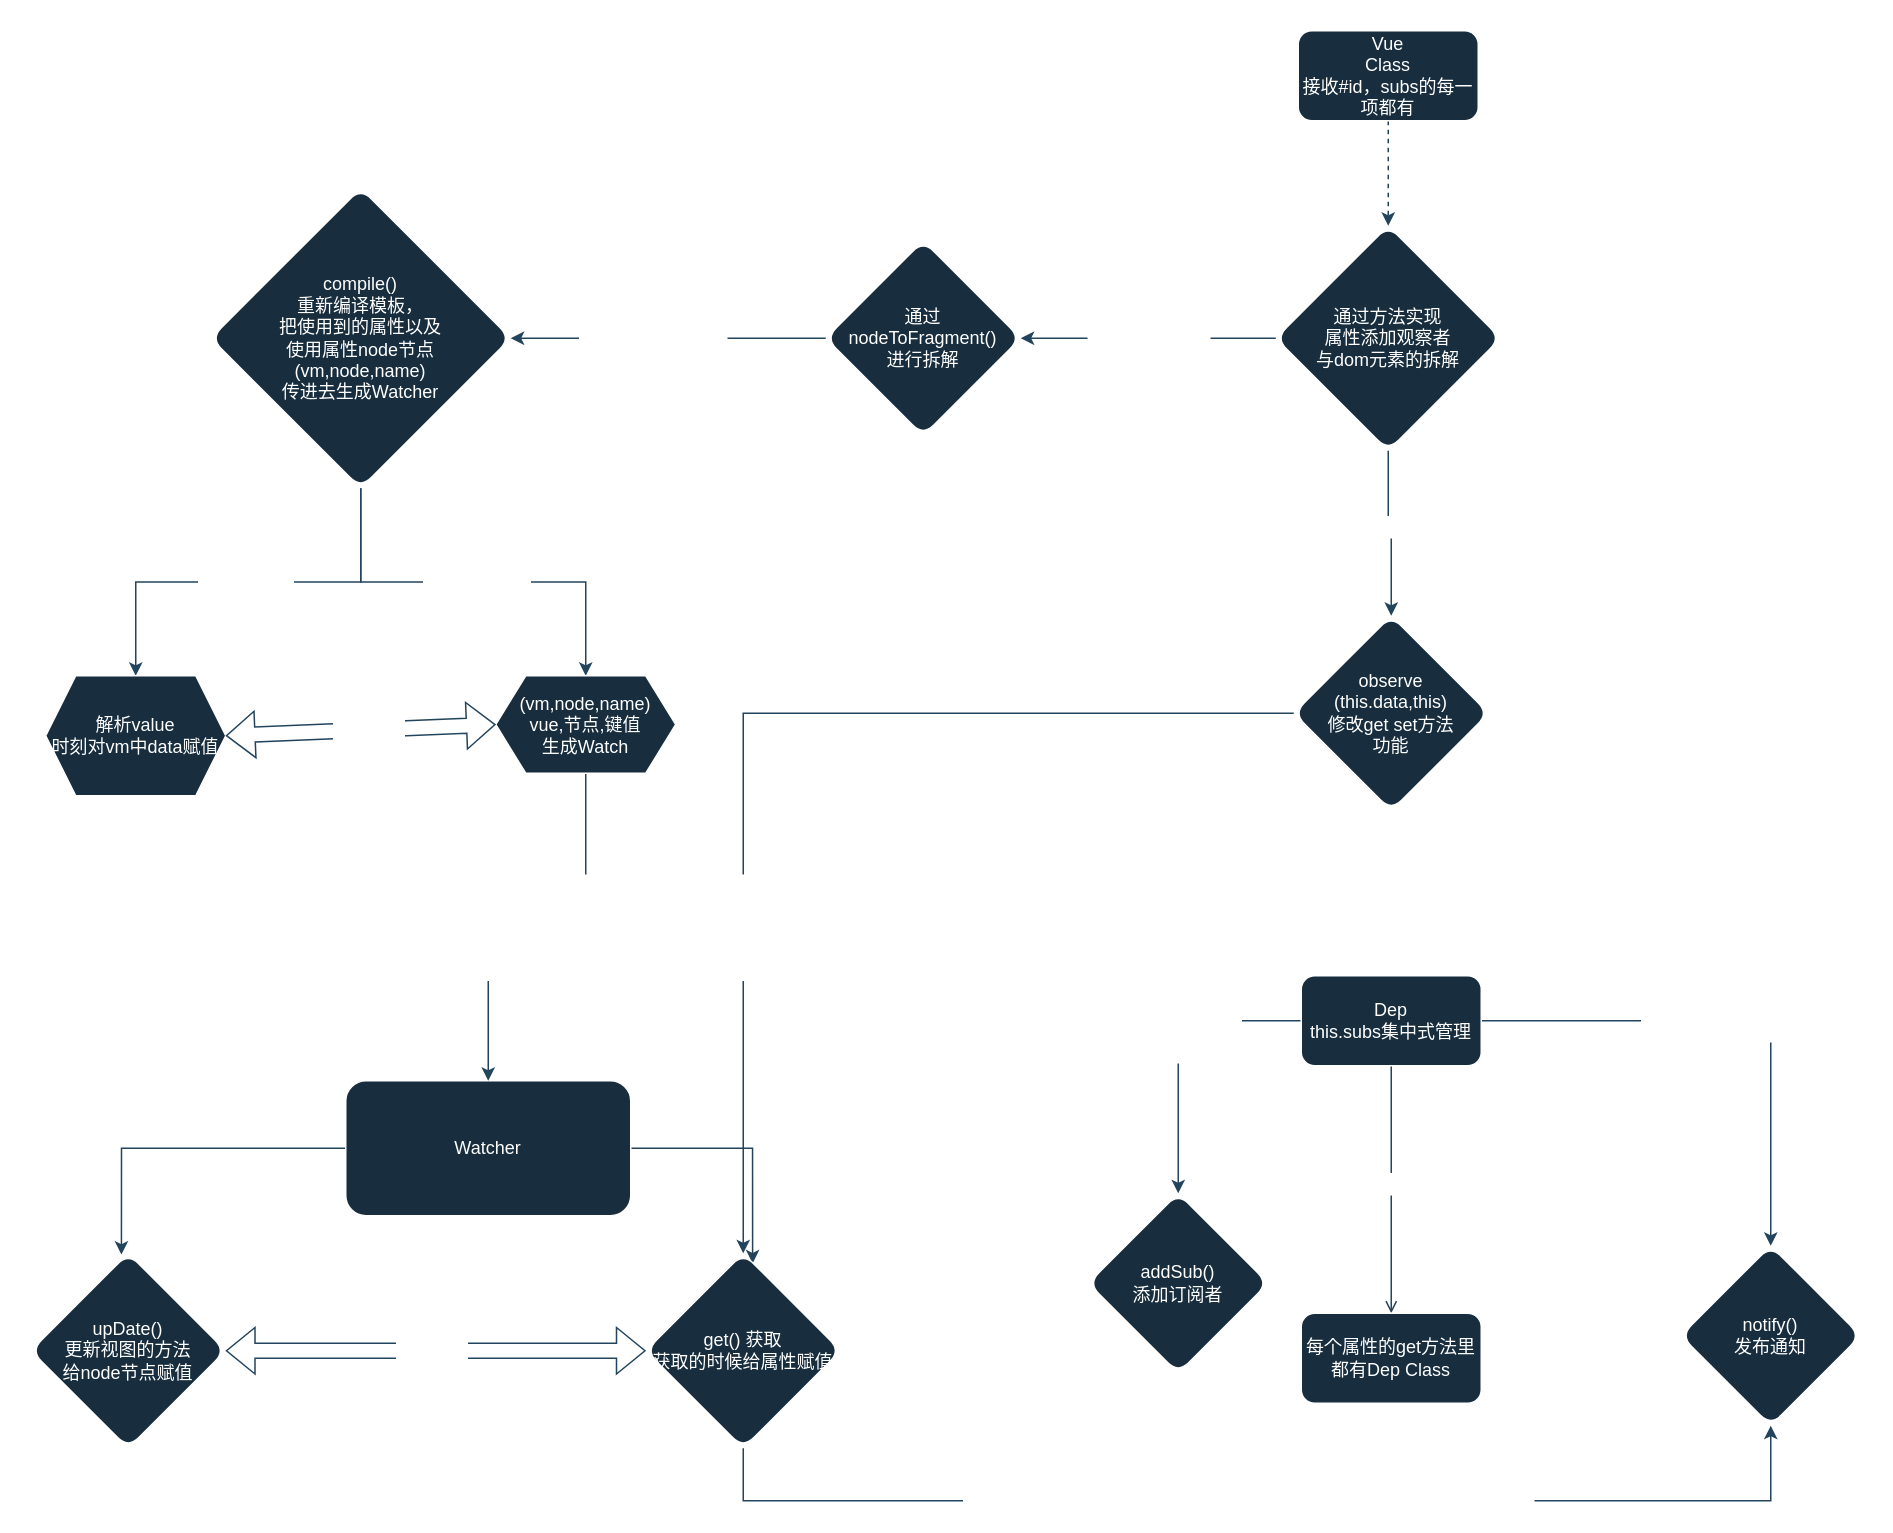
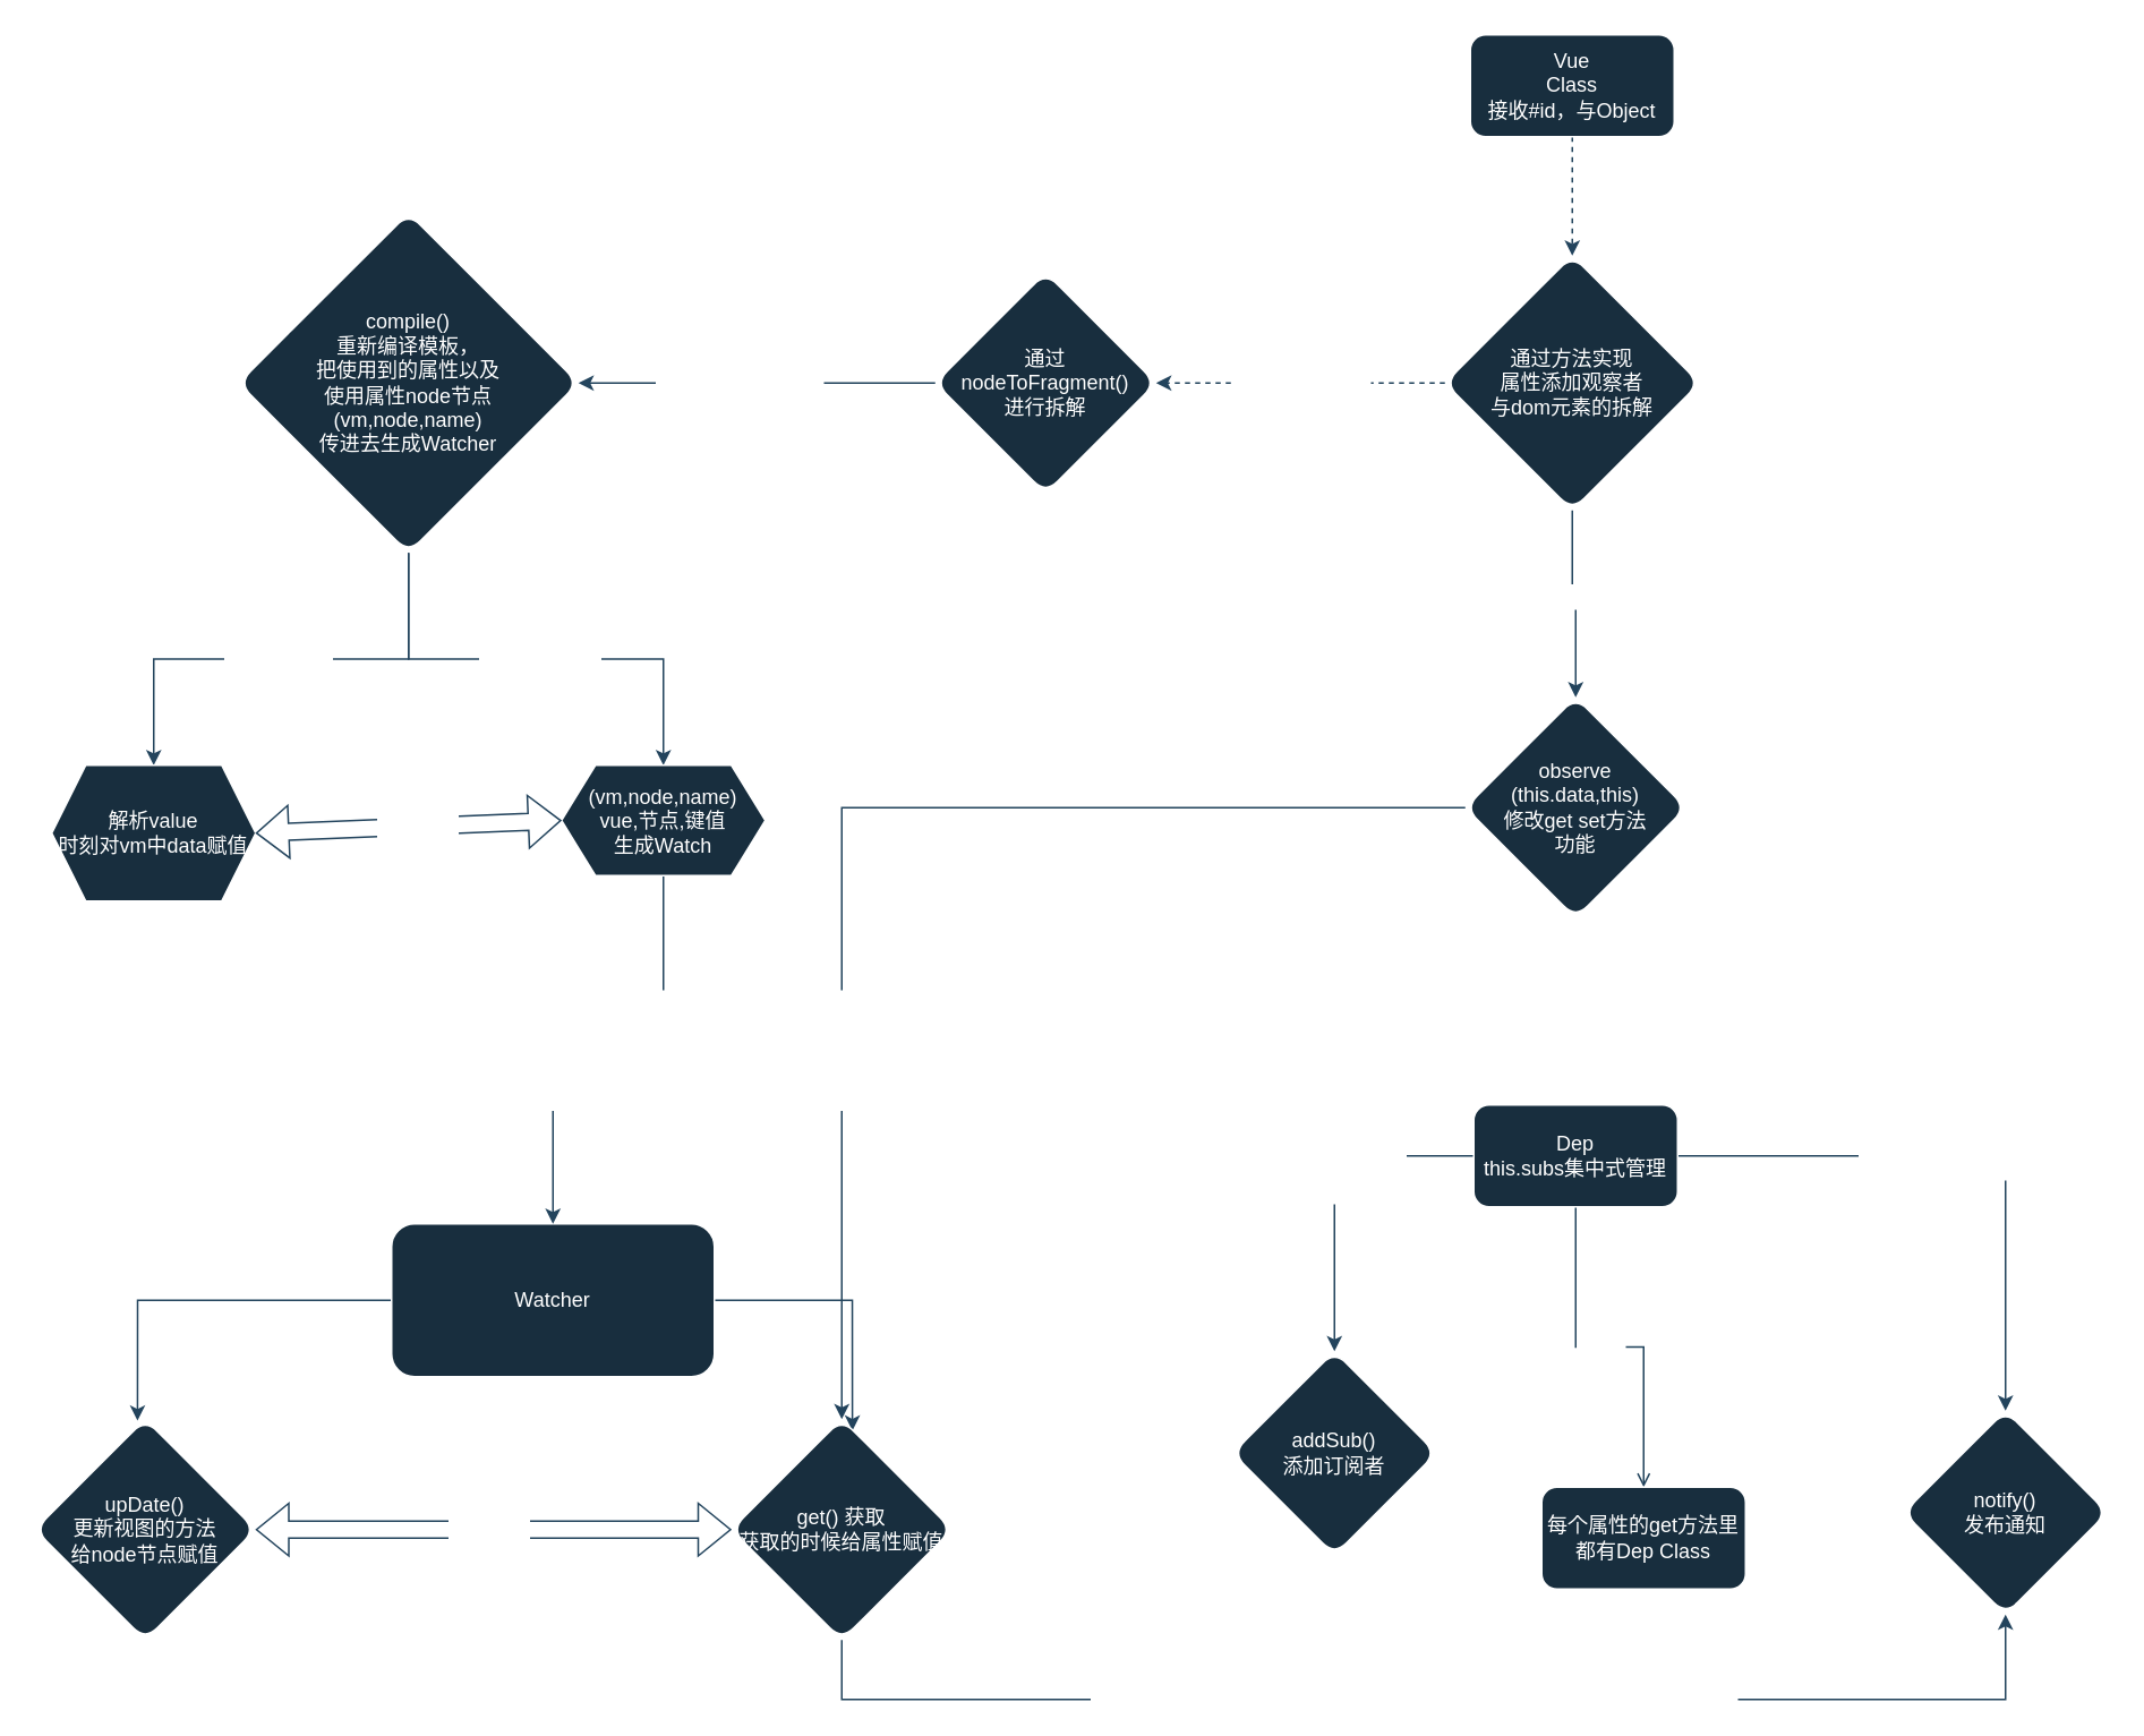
  <mxCell id="0" />
  <mxCell id="1" parent="0" />
  <mxCell id="2" style="edgeStyle=orthogonalEdgeStyle;rounded=0;orthogonalLoop=1;jettySize=auto;html=1;entryX=0.465;entryY=0.007;entryDx=0;entryDy=0;entryPerimeter=0;strokeColor=#23445D;fontSize=12;" parent="1" source="4" target="12" edge="1"><mxGeometry relative="1" as="geometry" /></mxCell>
  <mxCell id="3" style="edgeStyle=orthogonalEdgeStyle;rounded=0;orthogonalLoop=1;jettySize=auto;html=1;entryX=0.548;entryY=0.052;entryDx=0;entryDy=0;entryPerimeter=0;strokeColor=#23445D;fontSize=12;" parent="1" source="4" target="15" edge="1"><mxGeometry relative="1" as="geometry" /></mxCell>
  <mxCell id="4" value="Watcher" style="rounded=1;whiteSpace=wrap;html=1;strokeColor=#FFFFFF;fontColor=#FFFFFF;fillColor=#182E3E;" parent="1" vertex="1"><mxGeometry x="230" y="720" width="190" height="90" as="geometry" /></mxCell>
  <mxCell id="5" value="" style="edgeStyle=orthogonalEdgeStyle;rounded=0;orthogonalLoop=1;jettySize=auto;html=1;strokeColor=#23445D;" parent="1" source="11" target="17" edge="1"><mxGeometry relative="1" as="geometry" /></mxCell>
  <mxCell id="6" value="get&lt;br&gt;获取的时候调用" style="edgeLabel;html=1;align=center;verticalAlign=middle;resizable=0;points=[];fontSize=12;fontColor=#FFFFFF;" parent="5" vertex="1" connectable="0"><mxGeometry x="-0.033" y="-1" relative="1" as="geometry"><mxPoint as="offset" /></mxGeometry></mxCell>
  <mxCell id="7" style="edgeStyle=orthogonalEdgeStyle;rounded=0;orthogonalLoop=1;jettySize=auto;html=1;strokeColor=#23445D;" parent="1" source="11" target="16" edge="1"><mxGeometry relative="1" as="geometry" /></mxCell>
  <mxCell id="8" value="set&lt;br&gt;修改属性的时候调用" style="edgeLabel;html=1;align=center;verticalAlign=middle;resizable=0;points=[];fontSize=12;fontColor=#FFFFFF;" parent="7" vertex="1" connectable="0"><mxGeometry x="-0.072" y="1" relative="1" as="geometry"><mxPoint as="offset" /></mxGeometry></mxCell>
  <mxCell id="9" value="" style="edgeStyle=orthogonalEdgeStyle;rounded=0;orthogonalLoop=1;jettySize=auto;html=1;strokeColor=#23445D;fontSize=12;endArrow=open;" parent="1" source="11" target="37" edge="1"><mxGeometry relative="1" as="geometry" /></mxCell>
  <mxCell id="10" value="result" style="edgeLabel;html=1;align=center;verticalAlign=middle;resizable=0;points=[];fontSize=12;fontColor=#FFFFFF;" parent="9" vertex="1" connectable="0"><mxGeometry x="-0.055" relative="1" as="geometry"><mxPoint as="offset" /></mxGeometry></mxCell>
  <mxCell id="11" value="Dep&lt;br&gt;this.subs集中式管理" style="rounded=1;whiteSpace=wrap;html=1;strokeColor=#FFFFFF;fontColor=#FFFFFF;fillColor=#182E3E;" parent="1" vertex="1"><mxGeometry x="867" y="650" width="120" height="60" as="geometry" /></mxCell>
  <mxCell id="12" value="upDate()&lt;br&gt;更新视图的方法&lt;br&gt;给node节点赋值&lt;br&gt;" style="rhombus;whiteSpace=wrap;html=1;fillColor=#182E3E;strokeColor=#FFFFFF;fontColor=#FFFFFF;rounded=1;" parent="1" vertex="1"><mxGeometry x="20" y="835" width="130" height="130" as="geometry" /></mxCell>
  <mxCell id="13" style="edgeStyle=orthogonalEdgeStyle;rounded=0;orthogonalLoop=1;jettySize=auto;html=1;entryX=0.5;entryY=1;entryDx=0;entryDy=0;strokeColor=#23445D;fontSize=12;" parent="1" source="15" target="16" edge="1"><mxGeometry relative="1" as="geometry"><Array as="points"><mxPoint x="495" y="1000" /><mxPoint x="1180" y="1000" /></Array></mxGeometry></mxCell>
  <mxCell id="14" value="赋值的时候就会调用修改后的set方法&amp;nbsp; 而set方法里有就Dep的notify方法&amp;nbsp;&lt;br&gt;&amp;nbsp;而notify方法在this.subs里面找对应的Watcher去操作视图发生变化" style="edgeLabel;html=1;align=center;verticalAlign=middle;resizable=0;points=[];fontSize=12;fontColor=#FFFFFF;" parent="13" vertex="1" connectable="0"><mxGeometry x="-0.036" relative="1" as="geometry"><mxPoint as="offset" /></mxGeometry></mxCell>
  <mxCell id="15" value="get() 获取&lt;br&gt;获取的时候给属性赋值" style="rhombus;whiteSpace=wrap;html=1;fillColor=#182E3E;strokeColor=#FFFFFF;fontColor=#FFFFFF;rounded=1;" parent="1" vertex="1"><mxGeometry x="430" y="835" width="130" height="130" as="geometry" /></mxCell>
  <mxCell id="16" value="notify()&lt;br&gt;发布通知" style="rhombus;whiteSpace=wrap;html=1;fillColor=#182E3E;strokeColor=#FFFFFF;fontColor=#FFFFFF;rounded=1;" parent="1" vertex="1"><mxGeometry x="1120" y="830" width="120" height="120" as="geometry" /></mxCell>
  <mxCell id="17" value="addSub()&lt;br&gt;添加订阅者" style="rhombus;whiteSpace=wrap;html=1;fillColor=#182E3E;strokeColor=#FFFFFF;fontColor=#FFFFFF;rounded=1;" parent="1" vertex="1"><mxGeometry x="725" y="795" width="120" height="120" as="geometry" /></mxCell>
  <mxCell id="18" value="" style="edgeStyle=orthogonalEdgeStyle;rounded=0;orthogonalLoop=1;jettySize=auto;html=1;strokeColor=#23445D;dashed=1;" parent="1" source="19" target="24" edge="1"><mxGeometry relative="1" as="geometry" /></mxCell>
- <mxCell id="19" value="Vue&lt;br&gt;Class&lt;br&gt;接收#id，subs的每一项都有" style="rounded=1;whiteSpace=wrap;html=1;strokeColor=#FFFFFF;fontColor=#FFFFFF;fillColor=#182E3E;" parent="1" vertex="1"><mxGeometry x="865" y="20" width="120" height="60" as="geometry" /></mxCell>
- <mxCell id="20" value="" style="edgeStyle=orthogonalEdgeStyle;rounded=0;orthogonalLoop=1;jettySize=auto;html=1;strokeColor=#23445D;" parent="1" source="24" target="29" edge="1"><mxGeometry relative="1" as="geometry" /></mxCell>
+ <mxCell id="19" value="Vue&lt;br&gt;Class&lt;br&gt;接收#id，与Object" style="rounded=1;whiteSpace=wrap;html=1;strokeColor=#FFFFFF;fontColor=#FFFFFF;fillColor=#182E3E;" parent="1" vertex="1"><mxGeometry x="865" y="20" width="120" height="60" as="geometry" /></mxCell>
+ <mxCell id="20" value="" style="edgeStyle=orthogonalEdgeStyle;rounded=0;orthogonalLoop=1;jettySize=auto;html=1;strokeColor=#23445D;dashed=1;" parent="1" source="24" target="29" edge="1"><mxGeometry relative="1" as="geometry" /></mxCell>
  <mxCell id="21" value="2.拆解引用属性" style="edgeLabel;html=1;align=center;verticalAlign=middle;resizable=0;points=[];fontSize=12;fontColor=#FFFFFF;" parent="20" vertex="1" connectable="0"><mxGeometry x="0.214" relative="1" as="geometry"><mxPoint x="17" as="offset" /></mxGeometry></mxCell>
  <mxCell id="22" style="edgeStyle=orthogonalEdgeStyle;rounded=0;orthogonalLoop=1;jettySize=auto;html=1;strokeColor=#23445D;" parent="1" source="24" target="26" edge="1"><mxGeometry relative="1" as="geometry" /></mxCell>
  <mxCell id="23" value="1.修改原有的属性的get set方法添加新的需求" style="edgeLabel;html=1;align=center;verticalAlign=middle;resizable=0;points=[];fontSize=12;fontColor=#FFFFFF;" parent="22" vertex="1" connectable="0"><mxGeometry x="-0.116" relative="1" as="geometry"><mxPoint x="58" as="offset" /></mxGeometry></mxCell>
  <mxCell id="24" value="通过方法实现&lt;br&gt;属性添加观察者&lt;br&gt;与dom元素的拆解" style="rhombus;whiteSpace=wrap;html=1;fillColor=#182E3E;strokeColor=#FFFFFF;fontColor=#FFFFFF;rounded=1;" parent="1" vertex="1"><mxGeometry x="850" y="150" width="150" height="150" as="geometry" /></mxCell>
  <mxCell id="25" style="edgeStyle=orthogonalEdgeStyle;rounded=0;orthogonalLoop=1;jettySize=auto;html=1;strokeColor=#23445D;" parent="1" source="26" target="15" edge="1"><mxGeometry relative="1" as="geometry" /></mxCell>
  <mxCell id="26" value="observe&lt;br&gt;(this.data,this)&lt;br&gt;修改get set方法&lt;br&gt;功能" style="rhombus;whiteSpace=wrap;html=1;fillColor=#182E3E;strokeColor=#FFFFFF;fontColor=#FFFFFF;rounded=1;" parent="1" vertex="1"><mxGeometry x="862" y="410" width="130" height="130" as="geometry" /></mxCell>
  <mxCell id="27" value="" style="edgeStyle=orthogonalEdgeStyle;rounded=0;orthogonalLoop=1;jettySize=auto;html=1;strokeColor=#23445D;" parent="1" source="29" target="34" edge="1"><mxGeometry relative="1" as="geometry" /></mxCell>
  <mxCell id="28" value="传入#id与this(Vue)" style="edgeLabel;html=1;align=center;verticalAlign=middle;resizable=0;points=[];fontSize=12;fontColor=#FFFFFF;" parent="27" vertex="1" connectable="0"><mxGeometry x="0.102" y="-1" relative="1" as="geometry"><mxPoint as="offset" /></mxGeometry></mxCell>
  <mxCell id="29" value="通过&lt;br&gt;nodeToFragment()&lt;br&gt;进行拆解" style="rhombus;whiteSpace=wrap;html=1;fillColor=#182E3E;strokeColor=#FFFFFF;fontColor=#FFFFFF;rounded=1;" parent="1" vertex="1"><mxGeometry x="550" y="160" width="130" height="130" as="geometry" /></mxCell>
  <mxCell id="30" style="edgeStyle=orthogonalEdgeStyle;rounded=0;orthogonalLoop=1;jettySize=auto;html=1;entryX=0.5;entryY=0;entryDx=0;entryDy=0;strokeColor=#23445D;fontSize=12;" parent="1" source="34" target="38" edge="1"><mxGeometry relative="1" as="geometry" /></mxCell>
  <mxCell id="31" value="v-mode节点" style="edgeLabel;html=1;align=center;verticalAlign=middle;resizable=0;points=[];fontSize=12;fontColor=#FFFFFF;" parent="30" vertex="1" connectable="0"><mxGeometry x="0.072" relative="1" as="geometry"><mxPoint x="7" as="offset" /></mxGeometry></mxCell>
  <mxCell id="32" style="edgeStyle=orthogonalEdgeStyle;rounded=0;orthogonalLoop=1;jettySize=auto;html=1;entryX=0.5;entryY=0;entryDx=0;entryDy=0;strokeColor=#23445D;fontSize=12;" parent="1" source="34" target="41" edge="1"><mxGeometry relative="1" as="geometry" /></mxCell>
  <mxCell id="33" value="文本使用节点" style="edgeLabel;html=1;align=center;verticalAlign=middle;resizable=0;points=[];fontSize=12;fontColor=#FFFFFF;" parent="32" vertex="1" connectable="0"><mxGeometry x="0.1" y="2" relative="1" as="geometry"><mxPoint x="-12" y="2" as="offset" /></mxGeometry></mxCell>
  <mxCell id="34" value="&lt;font style=&quot;font-size: 12px;&quot;&gt;compile()&lt;br&gt;重新编译模板，&lt;br&gt;把使用到的属性以及&lt;br&gt;使用属性node节点&lt;br&gt;(vm,node,name)&lt;br&gt;传进去生成Watcher&lt;/font&gt;" style="rhombus;whiteSpace=wrap;html=1;fillColor=#182E3E;strokeColor=#FFFFFF;fontColor=#FFFFFF;rounded=1;" parent="1" vertex="1"><mxGeometry x="140" y="125" width="200" height="200" as="geometry" /></mxCell>
  <mxCell id="35" value="" style="shape=flexArrow;endArrow=classic;startArrow=classic;html=1;rounded=0;strokeColor=#23445D;fontSize=12;exitX=1;exitY=0.5;exitDx=0;exitDy=0;" parent="1" source="12" target="15" edge="1"><mxGeometry width="100" height="100" relative="1" as="geometry"><mxPoint x="480" y="880" as="sourcePoint" /><mxPoint x="580" y="780" as="targetPoint" /><Array as="points" /></mxGeometry></mxCell>
  <mxCell id="36" value="相互引用" style="edgeLabel;html=1;align=center;verticalAlign=middle;resizable=0;points=[];fontSize=12;fontColor=#FFFFFF;" parent="35" vertex="1" connectable="0"><mxGeometry x="-0.168" y="2" relative="1" as="geometry"><mxPoint x="20" y="2" as="offset" /></mxGeometry></mxCell>
- <mxCell id="37" value="每个属性的get方法里都有Dep Class" style="rounded=1;whiteSpace=wrap;html=1;strokeColor=#FFFFFF;fontColor=#FFFFFF;fillColor=#182E3E;" parent="1" vertex="1"><mxGeometry x="867" y="875" width="120" height="60" as="geometry" /></mxCell>
+ <mxCell id="37" value="每个属性的get方法里都有Dep Class" style="rounded=1;whiteSpace=wrap;html=1;strokeColor=#FFFFFF;fontColor=#FFFFFF;fillColor=#182E3E;" parent="1" vertex="1"><mxGeometry x="907" y="875" width="120" height="60" as="geometry" /></mxCell>
  <mxCell id="38" value="解析value&lt;br&gt;时刻对vm中data赋值" style="shape=hexagon;perimeter=hexagonPerimeter2;whiteSpace=wrap;html=1;fixedSize=1;strokeColor=#FFFFFF;fontSize=12;fontColor=#FFFFFF;fillColor=#182E3E;" parent="1" vertex="1"><mxGeometry x="30" y="450" width="120" height="80" as="geometry" /></mxCell>
  <mxCell id="39" style="edgeStyle=orthogonalEdgeStyle;rounded=0;orthogonalLoop=1;jettySize=auto;html=1;strokeColor=#23445D;fontSize=12;" parent="1" source="41" target="4" edge="1"><mxGeometry relative="1" as="geometry" /></mxCell>
  <mxCell id="40" value="赋值首先获取使用到 get &lt;br&gt;而Watch在此之前就把当前的Class赋值给了 Dep.target &lt;br&gt;然后调用Dep的addSub方法进行添加集中管理，&lt;br&gt;这个时候Dep中的this.subs的每一项都有&lt;br&gt;Vue,node,键值" style="edgeLabel;html=1;align=center;verticalAlign=middle;resizable=0;points=[];fontSize=12;fontColor=#FFFFFF;" parent="39" vertex="1" connectable="0"><mxGeometry x="0.109" relative="1" as="geometry"><mxPoint x="47" as="offset" /></mxGeometry></mxCell>
  <mxCell id="41" value="(vm,node,name)&lt;br&gt;vue,节点,键值&lt;br&gt;生成Watch" style="shape=hexagon;perimeter=hexagonPerimeter2;whiteSpace=wrap;html=1;fixedSize=1;strokeColor=#FFFFFF;fontSize=12;fontColor=#FFFFFF;fillColor=#182E3E;" parent="1" vertex="1"><mxGeometry x="330" y="450" width="120" height="65" as="geometry" /></mxCell>
  <mxCell id="42" value="" style="shape=flexArrow;endArrow=classic;startArrow=classic;html=1;rounded=0;strokeColor=#23445D;fontSize=12;exitX=1;exitY=0.5;exitDx=0;exitDy=0;entryX=0;entryY=0.5;entryDx=0;entryDy=0;" parent="1" source="38" target="41" edge="1"><mxGeometry width="100" height="100" relative="1" as="geometry"><mxPoint x="170" y="489.71" as="sourcePoint" /><mxPoint x="315" y="489.71" as="targetPoint" /><Array as="points" /></mxGeometry></mxCell>
  <mxCell id="43" value="相互引用" style="edgeLabel;html=1;align=center;verticalAlign=middle;resizable=0;points=[];fontSize=12;fontColor=#FFFFFF;" parent="42" vertex="1" connectable="0"><mxGeometry x="-0.168" y="2" relative="1" as="geometry"><mxPoint x="20" y="2" as="offset" /></mxGeometry></mxCell>
